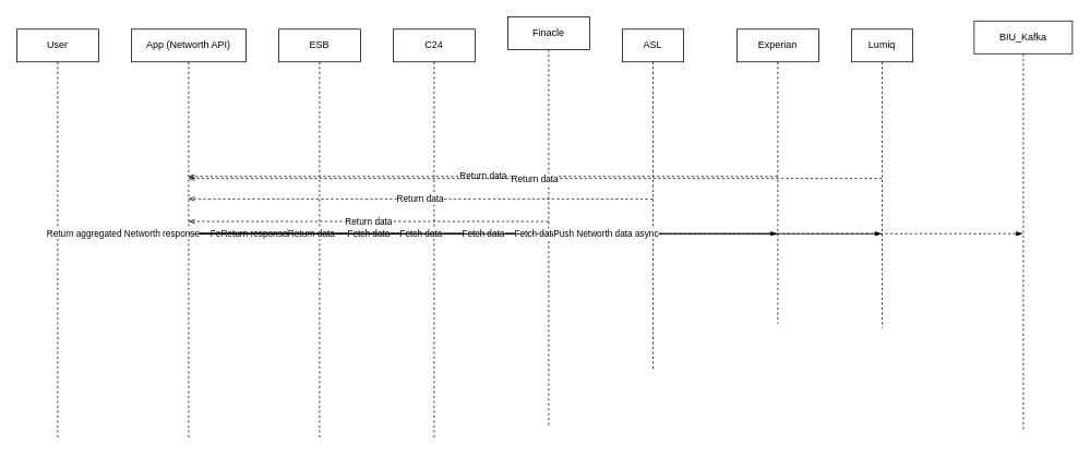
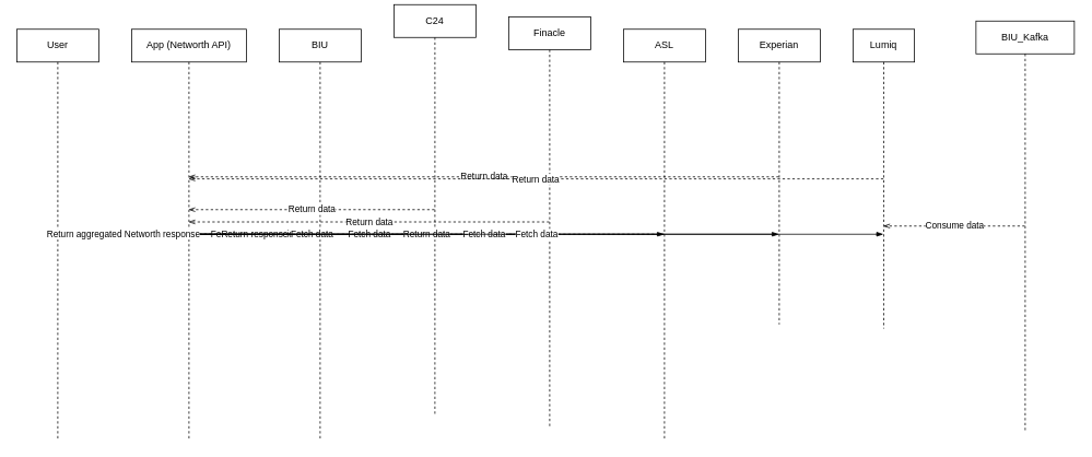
  <mxCell id="0" />
  <mxCell id="1" parent="0" />
  <mxCell id="2" value="User" style="shape=umlLifeline;perimeter=lifelinePerimeter;whiteSpace=wrap;html=1;" vertex="1" parent="1"><mxGeometry x="20" y="35" width="100" height="500" as="geometry" /></mxCell>
  <mxCell id="3" value="App (Networth API)" style="shape=umlLifeline;perimeter=lifelinePerimeter;whiteSpace=wrap;html=1;" vertex="1" parent="1"><mxGeometry x="160" y="35" width="140" height="500" as="geometry" /></mxCell>
- <mxCell id="4" value="ESB" style="shape=umlLifeline;perimeter=lifelinePerimeter;whiteSpace=wrap;html=1;" vertex="1" parent="1"><mxGeometry x="340" y="35" width="100" height="500" as="geometry" /></mxCell>
- <mxCell id="5" value="C24" style="shape=umlLifeline;perimeter=lifelinePerimeter;whiteSpace=wrap;html=1;" vertex="1" parent="1"><mxGeometry x="480" y="35" width="100" height="500" as="geometry" /></mxCell>
+ <mxCell id="4" value="BIU" style="shape=umlLifeline;perimeter=lifelinePerimeter;whiteSpace=wrap;html=1;" vertex="1" parent="1"><mxGeometry x="340" y="35" width="100" height="500" as="geometry" /></mxCell>
+ <mxCell id="5" value="C24" style="shape=umlLifeline;perimeter=lifelinePerimeter;whiteSpace=wrap;html=1;" vertex="1" parent="1"><mxGeometry x="480" y="5" width="100" height="500" as="geometry" /></mxCell>
  <mxCell id="6" value="Finacle" style="shape=umlLifeline;perimeter=lifelinePerimeter;whiteSpace=wrap;html=1;" vertex="1" parent="1"><mxGeometry x="620" y="20" width="100" height="500" as="geometry" /></mxCell>
- <mxCell id="7" value="ASL" style="shape=umlLifeline;perimeter=lifelinePerimeter;whiteSpace=wrap;html=1;" vertex="1" parent="1"><mxGeometry x="760" y="35" width="75" height="415" as="geometry" /></mxCell>
+ <mxCell id="7" value="ASL" style="shape=umlLifeline;perimeter=lifelinePerimeter;whiteSpace=wrap;html=1;" vertex="1" parent="1"><mxGeometry x="760" y="35" width="100" height="500" as="geometry" /></mxCell>
  <mxCell id="8" value="Experian" style="shape=umlLifeline;perimeter=lifelinePerimeter;whiteSpace=wrap;html=1;" vertex="1" parent="1"><mxGeometry x="900" y="35" width="100" height="360" as="geometry" /></mxCell>
  <mxCell id="9" value="Lumiq" style="shape=umlLifeline;perimeter=lifelinePerimeter;whiteSpace=wrap;html=1;" vertex="1" parent="1"><mxGeometry x="1040" y="35" width="75" height="365" as="geometry" /></mxCell>
  <mxCell id="10" value="BIU_Kafka" style="shape=umlLifeline;perimeter=lifelinePerimeter;whiteSpace=wrap;html=1;" vertex="1" parent="1"><mxGeometry x="1190" y="25" width="120" height="500" as="geometry" /></mxCell>
  <mxCell id="11" value="Request Networth" style="endArrow=blockThin;html=1;" edge="1" parent="1" source="2" target="3"><mxGeometry relative="1" as="geometry" /></mxCell>
  <mxCell id="12" value="Fetch assets/liabilities" style="endArrow=blockThin;html=1;" edge="1" parent="1" source="3" target="4"><mxGeometry relative="1" as="geometry" /></mxCell>
  <mxCell id="13" value="Return response" style="endArrow=openThin;html=1;dashed=1;" edge="1" parent="1" source="4" target="3"><mxGeometry relative="1" as="geometry" /></mxCell>
  <mxCell id="14" value="Fetch data" style="endArrow=blockThin;html=1;" edge="1" parent="1" source="3" target="5"><mxGeometry relative="1" as="geometry" /></mxCell>
  <mxCell id="15" value="Return data" style="endArrow=openThin;html=1;dashed=1;" edge="1" parent="1" source="5" target="3"><mxGeometry relative="1" as="geometry" /></mxCell>
  <mxCell id="16" value="Fetch data" style="endArrow=blockThin;html=1;" edge="1" parent="1" source="3" target="6"><mxGeometry relative="1" as="geometry" /></mxCell>
  <mxCell id="17" value="Return data" style="endArrow=openThin;html=1;dashed=1;" edge="1" parent="1" source="6" target="3"><mxGeometry relative="1" as="geometry" /></mxCell>
  <mxCell id="18" value="Fetch data" style="endArrow=blockThin;html=1;" edge="1" parent="1" source="3" target="7"><mxGeometry relative="1" as="geometry" /></mxCell>
  <mxCell id="19" value="Return data" style="endArrow=openThin;html=1;dashed=1;" edge="1" parent="1" source="7" target="3"><mxGeometry relative="1" as="geometry" /></mxCell>
  <mxCell id="20" value="Fetch data" style="endArrow=blockThin;html=1;" edge="1" parent="1" source="3" target="8"><mxGeometry relative="1" as="geometry" /></mxCell>
  <mxCell id="21" value="Return data" style="endArrow=openThin;html=1;dashed=1;" edge="1" parent="1" source="8" target="3"><mxGeometry relative="1" as="geometry" /></mxCell>
  <mxCell id="22" value="Fetch data" style="endArrow=blockThin;html=1;" edge="1" parent="1" source="3" target="9"><mxGeometry relative="1" as="geometry" /></mxCell>
  <mxCell id="23" value="Return data" style="endArrow=openThin;html=1;dashed=1;" edge="1" parent="1" source="9" target="3"><mxGeometry relative="1" as="geometry" /></mxCell>
  <mxCell id="24" value="Return aggregated Networth response" style="endArrow=openThin;html=1;dashed=1;" edge="1" parent="1" source="3" target="2"><mxGeometry relative="1" as="geometry" /></mxCell>
- <mxCell id="25" value="Push Networth data async" style="endArrow=blockThin;html=1;dashed=1;" edge="1" parent="1" source="3" target="10"><mxGeometry relative="1" as="geometry" /></mxCell>
+ <mxCell id="26" value="Consume data" style="endArrow=openThin;html=1;dashed=1;" edge="1" parent="1" source="10" target="9"><mxGeometry relative="1" as="geometry" /></mxCell>
